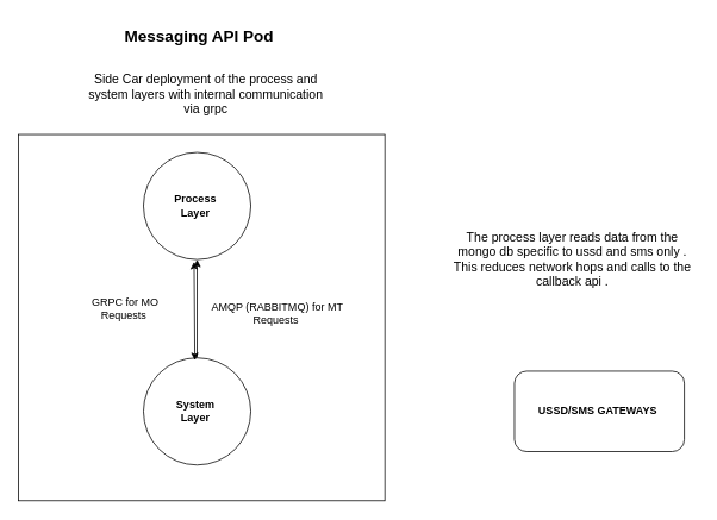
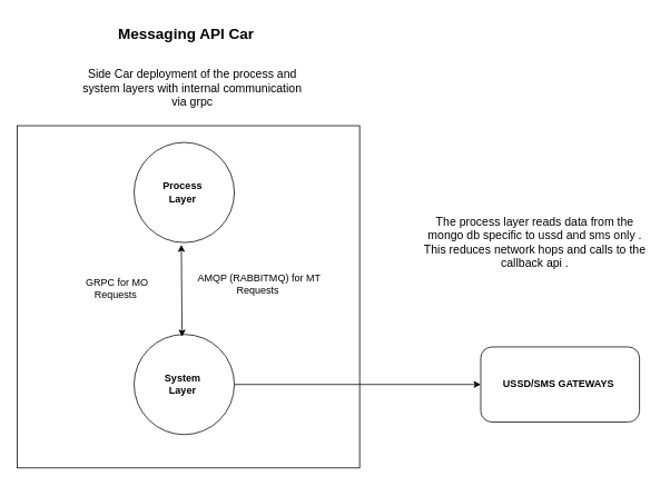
  <mxCell id="0" />
  <mxCell id="1" parent="0" />
  <mxCell id="2" value="" style="whiteSpace=wrap;html=1;aspect=fixed;" parent="1" vertex="1"><mxGeometry x="20" y="150" width="410" height="410" as="geometry" /></mxCell>
- <mxCell id="3" style="edgeStyle=orthogonalEdgeStyle;rounded=0;orthogonalLoop=1;jettySize=auto;html=1;" edge="1" parent="1" source="4" target="5"><mxGeometry relative="1" as="geometry" /></mxCell>
+ <mxCell id="3" style="edgeStyle=orthogonalEdgeStyle;rounded=0;orthogonalLoop=1;jettySize=auto;html=1;entryX=0;entryY=0.5;entryDx=0;entryDy=0;" edge="1" parent="1" source="4" target="10"><mxGeometry relative="1" as="geometry" /></mxCell>
  <mxCell id="4" value="&lt;b&gt;System&amp;nbsp;&lt;br&gt;Layer&amp;nbsp;&lt;/b&gt;" style="ellipse;whiteSpace=wrap;html=1;aspect=fixed;" vertex="1" parent="1"><mxGeometry x="160" y="400" width="120" height="120" as="geometry" /></mxCell>
  <mxCell id="5" value="&lt;b&gt;Process&amp;nbsp;&lt;br&gt;Layer&amp;nbsp;&lt;/b&gt;" style="ellipse;whiteSpace=wrap;html=1;aspect=fixed;" vertex="1" parent="1"><mxGeometry x="160" y="170" width="120" height="120" as="geometry" /></mxCell>
  <mxCell id="6" value="" style="endArrow=classic;startArrow=classic;html=1;entryX=0.345;entryY=0.982;entryDx=0;entryDy=0;entryPerimeter=0;exitX=0.339;exitY=0.02;exitDx=0;exitDy=0;exitPerimeter=0;" edge="1" parent="1"><mxGeometry width="50" height="50" relative="1" as="geometry"><mxPoint x="217.46" y="402.8" as="sourcePoint" /><mxPoint x="216.575" y="292.57" as="targetPoint" /></mxGeometry></mxCell>
  <mxCell id="7" value="GRPC for MO Requests&amp;nbsp;" style="text;html=1;strokeColor=none;fillColor=none;align=center;verticalAlign=middle;whiteSpace=wrap;rounded=0;" vertex="1" parent="1"><mxGeometry x="80" y="310" width="120" height="70" as="geometry" /></mxCell>
  <mxCell id="8" value="&lt;font style=&quot;font-size: 14px&quot;&gt;Side Car deployment of the process and system layers with internal communication via grpc&lt;/font&gt;" style="text;html=1;strokeColor=none;fillColor=none;align=center;verticalAlign=middle;whiteSpace=wrap;rounded=0;" vertex="1" parent="1"><mxGeometry x="90" y="70" width="280" height="70" as="geometry" /></mxCell>
  <mxCell id="9" value="&lt;font style=&quot;font-size: 14px&quot;&gt;The process layer reads data from the mongo db specific to ussd and sms only . This reduces network hops and calls to the callback api .&lt;/font&gt;" style="text;html=1;strokeColor=none;fillColor=none;align=center;verticalAlign=middle;whiteSpace=wrap;rounded=0;fontSize=13;" vertex="1" parent="1"><mxGeometry x="500" y="250" width="280" height="80" as="geometry" /></mxCell>
  <mxCell id="10" value="&lt;b&gt;USSD/SMS GATEWAYS&amp;nbsp;&lt;/b&gt;" style="rounded=1;whiteSpace=wrap;html=1;" vertex="1" parent="1"><mxGeometry x="575" y="415" width="190" height="90" as="geometry" /></mxCell>
- <mxCell id="11" value="&lt;b&gt;&lt;font style=&quot;font-size: 18px&quot;&gt;Messaging API Pod&amp;nbsp;&lt;/font&gt;&lt;/b&gt;" style="text;html=1;strokeColor=none;fillColor=none;align=center;verticalAlign=middle;whiteSpace=wrap;rounded=0;" vertex="1" parent="1"><mxGeometry x="95" y="20" width="260" height="40" as="geometry" /></mxCell>
- <mxCell id="12" value="AMQP (RABBITMQ) for MT Requests&amp;nbsp;" style="text;html=1;strokeColor=none;fillColor=none;align=center;verticalAlign=middle;whiteSpace=wrap;rounded=0;" vertex="1" parent="1"><mxGeometry x="230" y="310" width="160" height="80" as="geometry" /></mxCell>
+ <mxCell id="11" value="&lt;b&gt;&lt;font style=&quot;font-size: 18px&quot;&gt;Messaging API Car&amp;nbsp;&lt;/font&gt;&lt;/b&gt;" style="text;html=1;strokeColor=none;fillColor=none;align=center;verticalAlign=middle;whiteSpace=wrap;rounded=0;" vertex="1" parent="1"><mxGeometry x="95" y="20" width="260" height="40" as="geometry" /></mxCell>
+ <mxCell id="12" value="AMQP (RABBITMQ) for MT Requests&amp;nbsp;" style="text;html=1;strokeColor=none;fillColor=none;align=center;verticalAlign=middle;whiteSpace=wrap;rounded=0;" vertex="1" parent="1"><mxGeometry x="230" y="300" width="160" height="80" as="geometry" /></mxCell>
